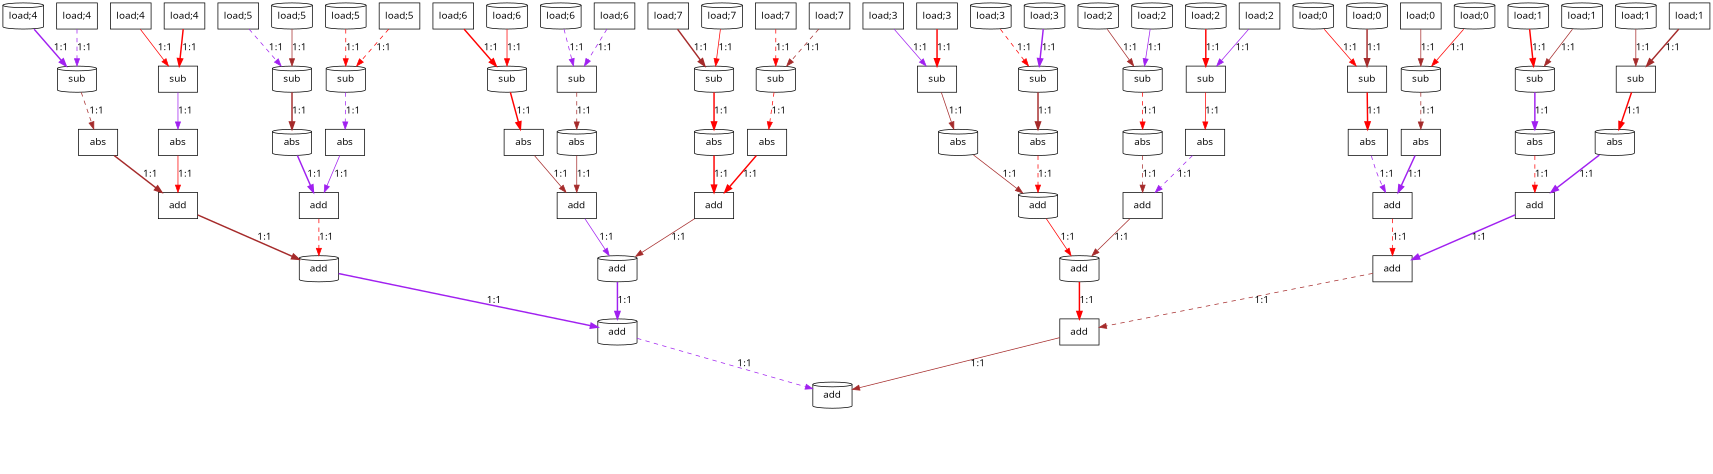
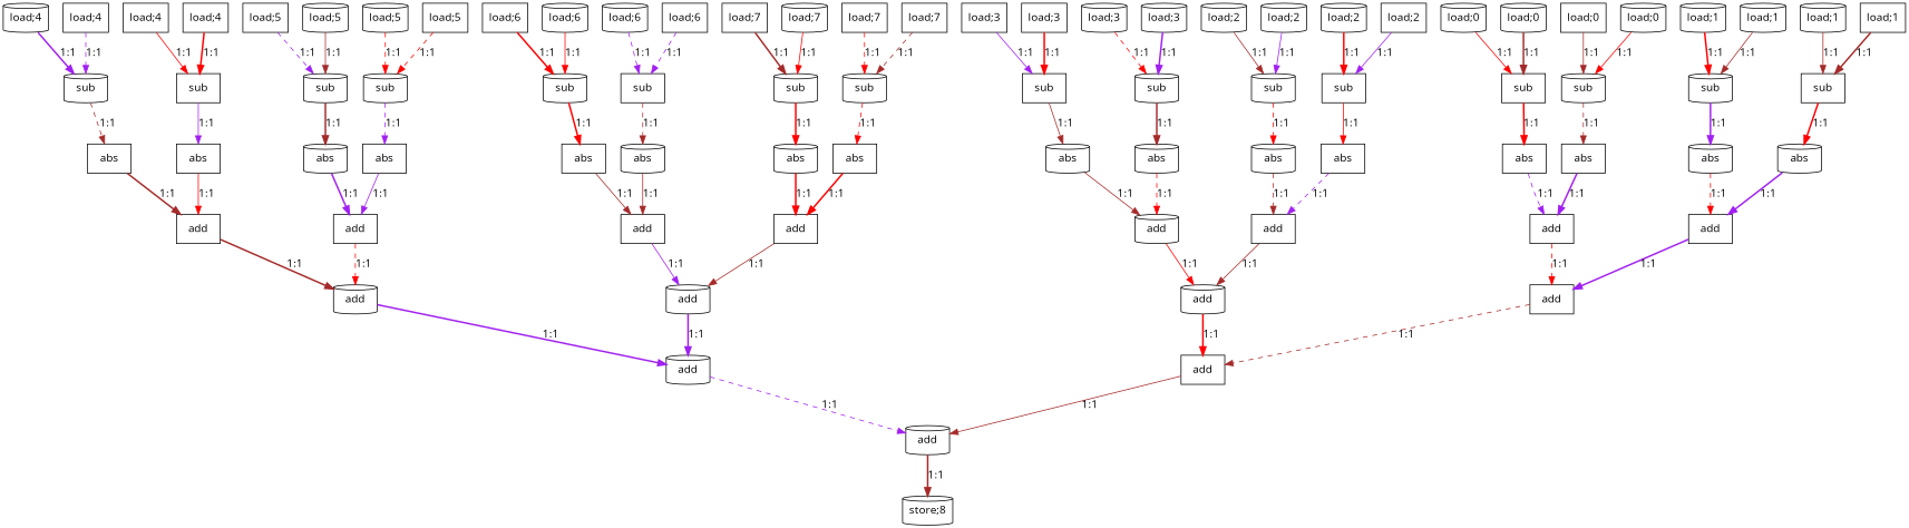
  digraph {
    fontname="Open Sans"
    node [shape=cylinder fontname="Open Sans"]
    edge [color=red style=bold fontname="Open Sans"]
    n1 [label="load;0"]
    n2 [label=sub shape=box]
    n3 [label="load;0"]
    n4 [label="load;0" shape=box]
    n5 [label=sub]
    n6 [label="load;0"]
    n7 [label="load;1"]
    n8 [label=sub]
    n9 [label="load;1"]
    n10 [label="load;1"]
    n11 [label=sub shape=box]
    n12 [label="load;1" shape=box]
    n13 [label="load;2" shape=box]
    n14 [label=sub shape=box]
    n15 [label="load;2"]
    n16 [label="load;2"]
    n17 [label=sub]
    n18 [label="load;2"]
    n19 [label="load;3"]
    n20 [label=sub]
    n21 [label="load;3"]
    n22 [label="load;3" shape=box]
    n23 [label=sub shape=box]
    n24 [label="load;3" shape=box]
    n25 [label="load;4" shape=box]
    n26 [label=sub]
    n27 [label="load;4"]
    n28 [label="load;4" shape=box]
    n29 [label=sub shape=box]
    n30 [label="load;4" shape=box]
    n31 [label="load;5"]
    n32 [label=sub]
    n33 [label="load;5" shape=box]
    n34 [label="load;5" shape=box]
    n35 [label=sub]
    n36 [label="load;5"]
    n37 [label="load;6"]
    n38 [label=sub]
    n39 [label="load;6" shape=box]
    n40 [label="load;6" shape=box]
    n41 [label=sub shape=box]
    n42 [label="load;6"]
    n43 [label="load;7" shape=box]
    n44 [label=sub]
    n45 [label="load;7" shape=box]
    n46 [label="load;7"]
    n47 [label=sub]
    n48 [label="load;7" shape=box]
    n49 [label=abs shape=box]
    n50 [label=abs shape=box]
    n51 [label=abs]
    n52 [label=abs]
    n53 [label=abs shape=box]
    n54 [label=abs]
    n55 [label=abs]
    n56 [label=abs]
    n57 [label=abs shape=box]
    n58 [label=abs shape=box]
    n59 [label=abs]
    n60 [label=abs shape=box]
    n61 [label=abs shape=box]
    n62 [label=abs]
    n63 [label=abs shape=box]
    n64 [label=abs]
    n65 [label=add shape=box]
    n66 [label=add shape=box]
    n67 [label=add shape=box]
    n68 [label=add]
    n69 [label=add shape=box]
    n70 [label=add shape=box]
    n71 [label=add shape=box]
    n72 [label=add shape=box]
    n73 [label=add shape=box]
    n74 [label=add]
    n75 [label=add]
    n76 [label=add]
    n77 [label=add shape=box]
    n78 [label=add]
    n79 [label=add]
+   n80 [label="store;8"]
    n1 -> n2 [label="1:1" style=solid]
    n2 -> n49 [label="1:1"]
    n3 -> n2 [label="1:1" color=brown]
    n4 -> n5 [label="1:1" color=brown style=solid]
    n5 -> n50 [label="1:1" color=brown style=dashed]
    n6 -> n5 [label="1:1" style=solid]
    n7 -> n8 [label="1:1"]
    n8 -> n51 [label="1:1" color=purple]
    n9 -> n8 [label="1:1" color=brown style=solid]
    n10 -> n11 [label="1:1" color=brown style=solid]
    n11 -> n52 [label="1:1"]
    n12 -> n11 [label="1:1" color=brown]
    n13 -> n14 [label="1:1" color=purple style=solid]
    n14 -> n53 [label="1:1" style=solid]
    n15 -> n14 [label="1:1"]
    n16 -> n17 [label="1:1" color=purple style=solid]
    n17 -> n54 [label="1:1" style=dashed]
    n18 -> n17 [label="1:1" color=brown style=solid]
    n19 -> n20 [label="1:1" color=purple]
    n20 -> n55 [label="1:1" color=brown]
    n21 -> n20 [label="1:1" style=dashed]
    n22 -> n23 [label="1:1"]
    n23 -> n56 [label="1:1" color=brown style=solid]
    n24 -> n23 [label="1:1" color=purple style=solid]
    n25 -> n26 [label="1:1" color=purple style=dashed]
    n26 -> n57 [label="1:1" color=brown style=dashed]
    n27 -> n26 [label="1:1" color=purple]
    n28 -> n29 [label="1:1"]
    n29 -> n58 [label="1:1" color=purple style=solid]
    n30 -> n29 [label="1:1" style=solid]
    n31 -> n32 [label="1:1" color=brown style=solid]
    n32 -> n59 [label="1:1" color=brown]
    n33 -> n32 [label="1:1" color=purple style=dashed]
    n34 -> n35 [label="1:1" style=dashed]
    n35 -> n60 [label="1:1" color=purple style=dashed]
    n36 -> n35 [label="1:1" style=dashed]
    n37 -> n38 [label="1:1" style=solid]
    n38 -> n61 [label="1:1"]
    n39 -> n38 [label="1:1"]
    n40 -> n41 [label="1:1" color=purple style=dashed]
    n41 -> n62 [label="1:1" color=brown style=dashed]
    n42 -> n41 [label="1:1" color=purple style=dashed]
    n43 -> n44 [label="1:1" color=brown style=dashed]
    n44 -> n63 [label="1:1" style=dashed]
    n45 -> n44 [label="1:1" style=dashed]
    n46 -> n47 [label="1:1" style=solid]
    n47 -> n64 [label="1:1"]
    n48 -> n47 [label="1:1" color=brown]
    n49 -> n65 [label="1:1" color=purple style=dashed]
    n50 -> n65 [label="1:1" color=purple]
    n51 -> n66 [label="1:1" style=dashed]
    n52 -> n66 [label="1:1" color=purple]
    n53 -> n67 [label="1:1" color=purple style=dashed]
    n54 -> n67 [label="1:1" color=brown style=dashed]
    n55 -> n68 [label="1:1" style=dashed]
    n56 -> n68 [label="1:1" color=brown style=solid]
    n57 -> n69 [label="1:1" color=brown]
    n58 -> n69 [label="1:1" style=solid]
    n59 -> n70 [label="1:1" color=purple]
    n60 -> n70 [label="1:1" color=purple style=solid]
    n61 -> n71 [label="1:1" color=brown style=solid]
    n62 -> n71 [label="1:1" color=brown style=solid]
    n63 -> n72 [label="1:1"]
    n64 -> n72 [label="1:1"]
    n65 -> n73 [label="1:1" style=dashed]
    n66 -> n73 [label="1:1" color=purple]
    n67 -> n74 [label="1:1" color=brown style=solid]
    n68 -> n74 [label="1:1" style=solid]
    n69 -> n75 [label="1:1" color=brown]
    n70 -> n75 [label="1:1" style=dashed]
    n71 -> n76 [label="1:1" color=purple style=solid]
    n72 -> n76 [label="1:1" color=brown style=solid]
    n73 -> n77 [label="1:1" color=brown style=dashed]
    n74 -> n77 [label="1:1"]
    n75 -> n78 [label="1:1" color=purple]
    n76 -> n78 [label="1:1" color=purple]
    n77 -> n79 [label="1:1" color=brown style=solid]
    n78 -> n79 [label="1:1" color=purple style=dashed]
+   n79 -> n80 [label="1:1" color=brown]
  }
